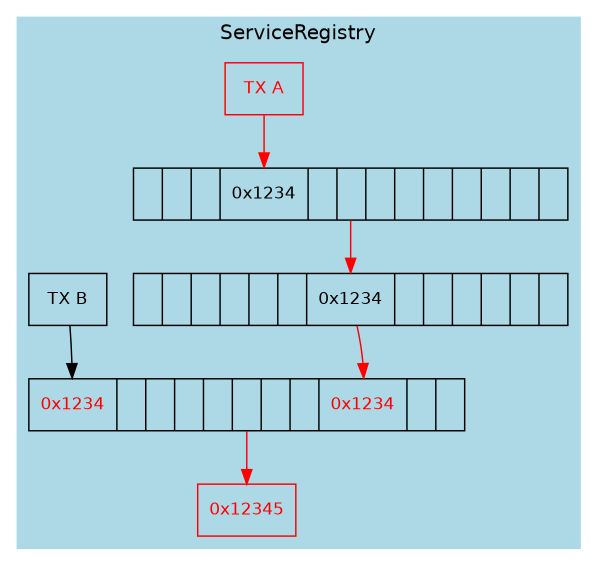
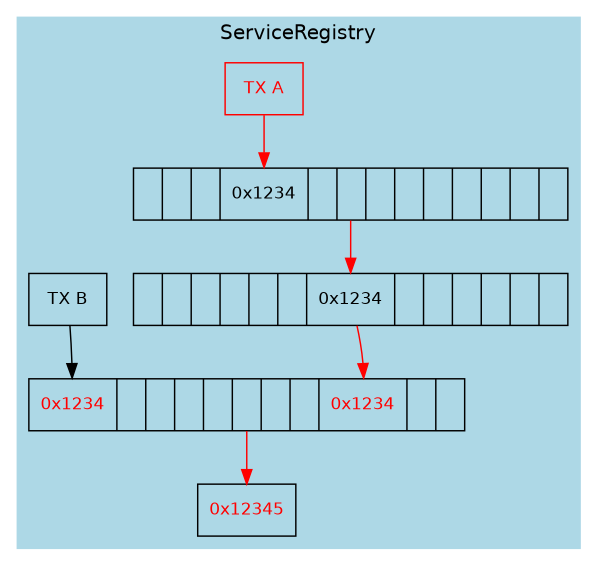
  digraph {
    fontname=Helvetica
    node [color=black fontname=Helvetica fontsize=12 shape=record]
    edge [color=red headport=b]
-   n1 [color=red fontcolor=red label="0x12345"]
+   n1 [fontcolor=red label="0x12345"]
    n2 [fontcolor=red label=" <a> 0x1234| || |   | | | |<b> 0x1234 | |"]
    n3 [label="<a> | | | | | | <b> 0x1234| | | | | |"]
    n4 [label="TX B"]
    n5 [label="<a> | | |<b> 0x1234 | | | | | | | | |"]
    n6 [color=red fontcolor=red label="TX A"]
    subgraph sub_1 {
      label=Registry
      subgraph cluster_2 {
        color=lightblue
        label=ServiceRegistry
        style=filled
        n1
        n2
        n3
        n4
        n5
        n6
      }
    }
    n2 -> n1 [headport=""]
    n3 -> n2
    n4 -> n2 [headport=a color=""]
    n5 -> n3
    n6 -> n5
  }
